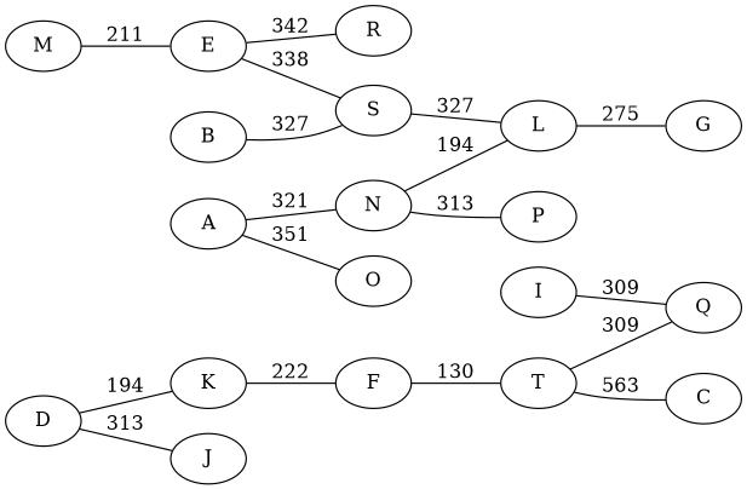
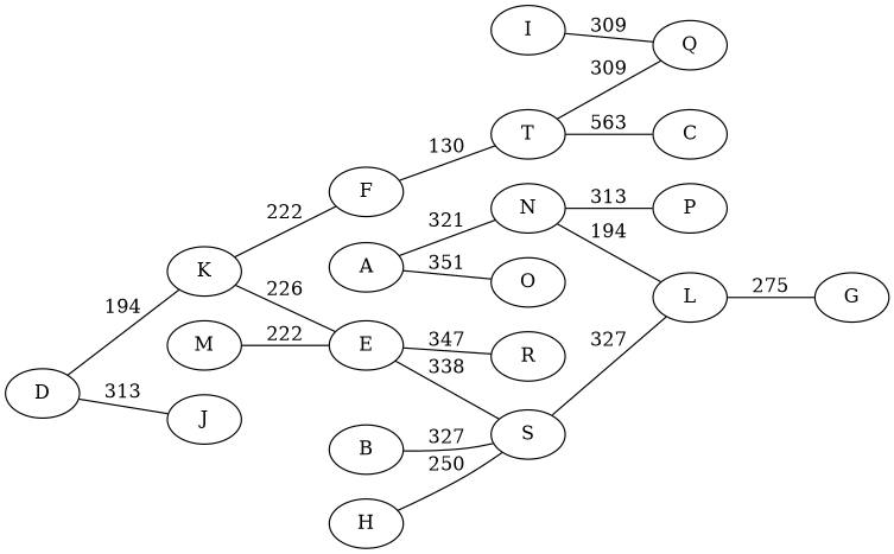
  graph {
    rankdir=LR
    F
    T
    C
    Q
    N
    L
    P
    G
    M
    E
    R
    S
    D
    K
    J
    B
+   H
    I
    A
    O
    F -- T [label=130]
    T -- C [label=563]
    T -- Q [label=309]
    N -- L [label=194]
    N -- P [label=313]
    L -- G [label=275]
-   M -- E [label=211]
-   E -- R [label=342]
+   M -- E [label=222]
+   E -- R [label=347]
    E -- S [label=338]
    S -- L [label=327]
    D -- K [label=194]
    D -- J [label=313]
    K -- F [label=222]
+   K -- E [label=226]
    B -- S [label=327]
+   H -- S [label=250]
    I -- Q [label=309]
    A -- N [label=321]
    A -- O [label=351]
  }
